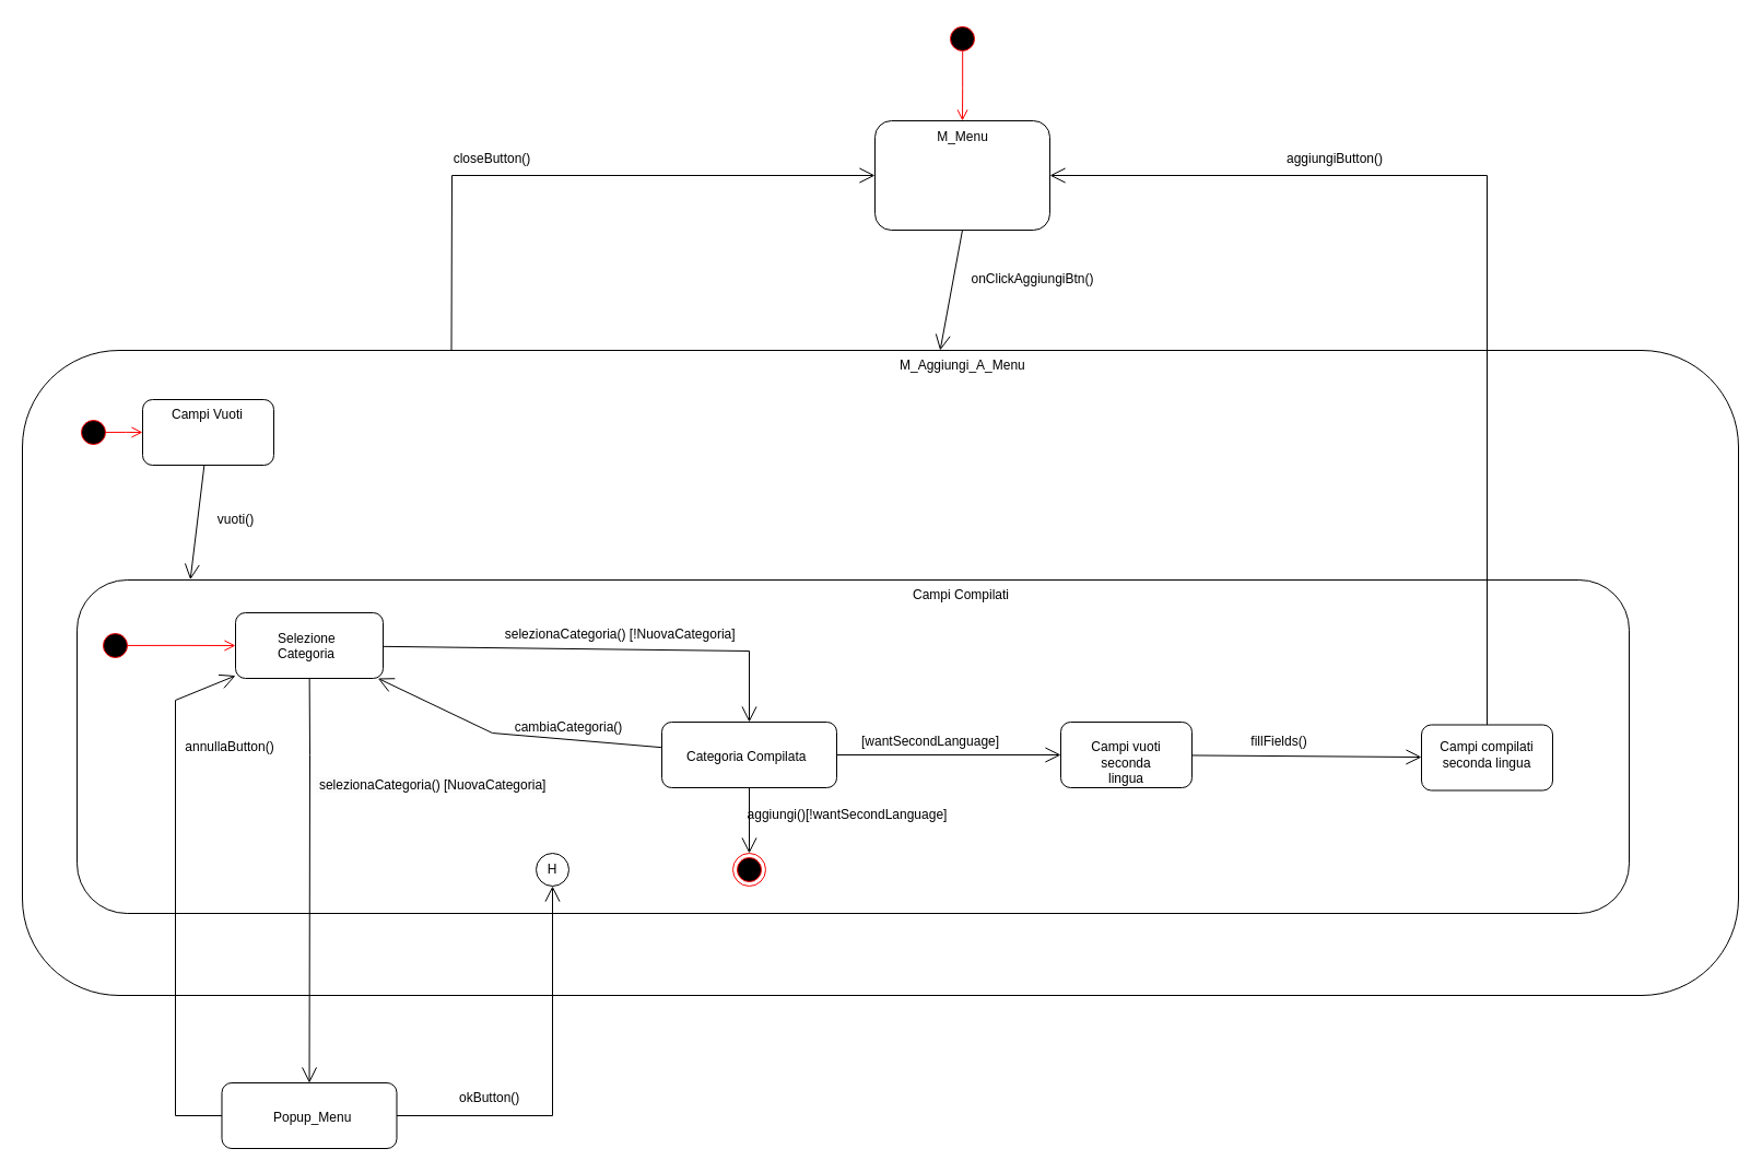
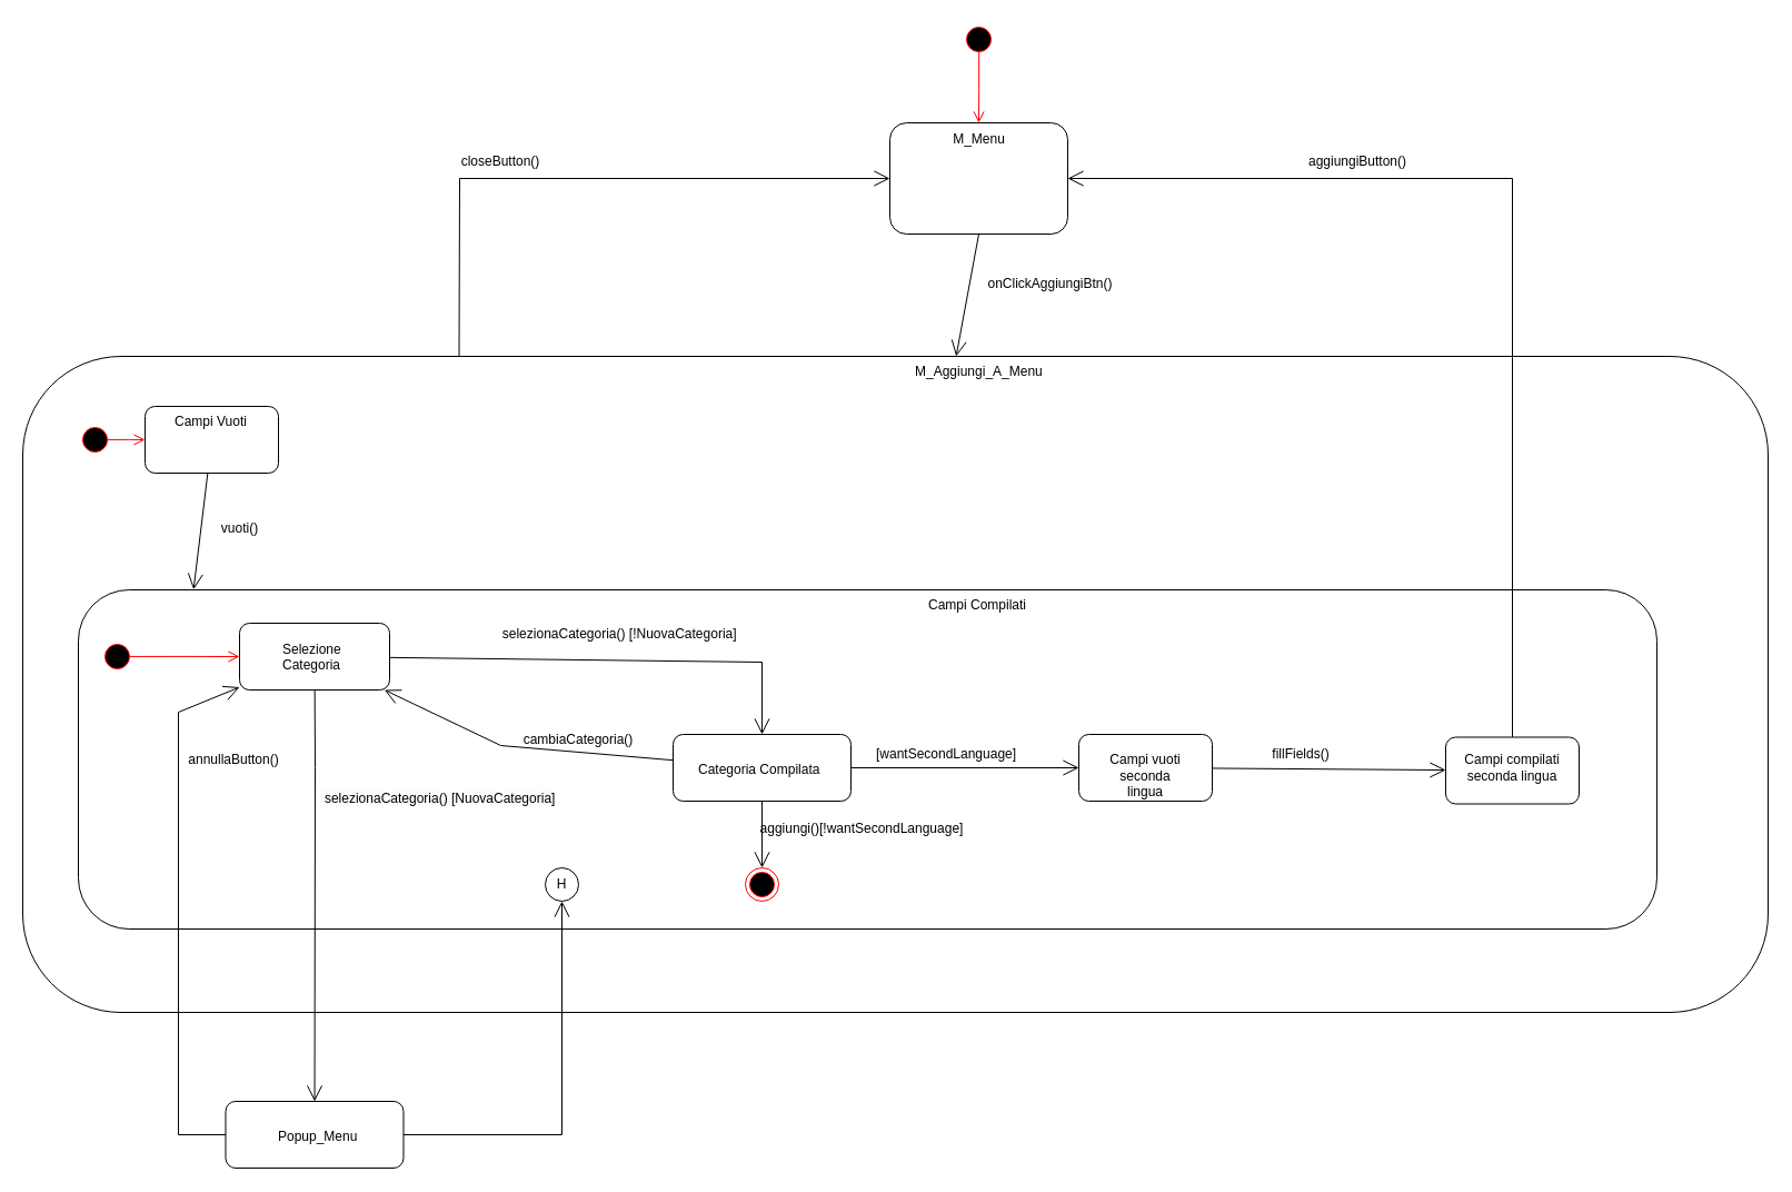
  <mxCell id="0" />
  <mxCell id="1" parent="0" />
  <mxCell id="2" value="" style="rounded=1;whiteSpace=wrap;html=1;" parent="1" vertex="1"><mxGeometry x="20" y="320" width="1570" height="590" as="geometry" /></mxCell>
  <mxCell id="3" value="" style="rounded=1;whiteSpace=wrap;html=1;" parent="1" vertex="1"><mxGeometry x="800" y="110" width="160" height="100" as="geometry" /></mxCell>
  <mxCell id="4" value="&lt;span style=&quot;&quot;&gt;M_Menu&lt;/span&gt;" style="text;html=1;align=center;verticalAlign=middle;resizable=0;points=[];autosize=1;strokeColor=none;fillColor=none;" parent="1" vertex="1"><mxGeometry x="845" y="110" width="70" height="30" as="geometry" /></mxCell>
  <mxCell id="5" value="" style="endArrow=open;endFill=1;endSize=12;html=1;rounded=0;exitX=0.5;exitY=1;exitDx=0;exitDy=0;" parent="1" source="3" target="2" edge="1"><mxGeometry width="160" relative="1" as="geometry"><mxPoint x="380" y="230" as="sourcePoint" /><mxPoint x="540" y="230" as="targetPoint" /></mxGeometry></mxCell>
  <mxCell id="6" value="onClickAggiungiBtn()" style="text;html=1;align=center;verticalAlign=middle;resizable=0;points=[];autosize=1;strokeColor=none;fillColor=none;" parent="1" vertex="1"><mxGeometry x="873.75" y="240" width="140" height="30" as="geometry" /></mxCell>
  <mxCell id="7" value="M_Aggiungi_A_Menu" style="text;whiteSpace=wrap;html=1;" parent="1" vertex="1"><mxGeometry x="821.25" y="320" width="117.5" height="30" as="geometry" /></mxCell>
  <mxCell id="8" value="" style="rounded=1;whiteSpace=wrap;html=1;" parent="1" vertex="1"><mxGeometry x="130" y="365" width="120" height="60" as="geometry" /></mxCell>
  <mxCell id="9" value="" style="ellipse;html=1;shape=startState;fillColor=#000000;strokeColor=#ff0000;" parent="1" vertex="1"><mxGeometry x="865" y="20" width="30" height="30" as="geometry" /></mxCell>
  <mxCell id="10" value="" style="edgeStyle=orthogonalEdgeStyle;html=1;verticalAlign=bottom;endArrow=open;endSize=8;strokeColor=#ff0000;rounded=0;exitX=0.506;exitY=0.869;exitDx=0;exitDy=0;exitPerimeter=0;" parent="1" source="9" edge="1" target="3"><mxGeometry relative="1" as="geometry"><mxPoint x="835" y="110" as="targetPoint" /></mxGeometry></mxCell>
  <mxCell id="11" value="" style="ellipse;html=1;shape=startState;fillColor=#000000;strokeColor=#ff0000;" parent="1" vertex="1"><mxGeometry x="70" y="380" width="30" height="30" as="geometry" /></mxCell>
  <mxCell id="12" value="" style="edgeStyle=orthogonalEdgeStyle;html=1;verticalAlign=bottom;endArrow=open;endSize=8;strokeColor=#ff0000;rounded=0;exitX=0.863;exitY=0.498;exitDx=0;exitDy=0;entryX=0;entryY=0.5;entryDx=0;entryDy=0;exitPerimeter=0;" parent="1" source="11" target="8" edge="1"><mxGeometry relative="1" as="geometry"><mxPoint x="85" y="470" as="targetPoint" /></mxGeometry></mxCell>
  <mxCell id="13" value="Campi Vuoti" style="text;whiteSpace=wrap;html=1;" parent="1" vertex="1"><mxGeometry x="155" y="365" width="70" height="25" as="geometry" /></mxCell>
  <mxCell id="14" value="" style="endArrow=open;endFill=1;endSize=12;html=1;rounded=0;entryX=0.073;entryY=-0.001;entryDx=0;entryDy=0;entryPerimeter=0;" parent="1" source="8" target="16" edge="1"><mxGeometry width="160" relative="1" as="geometry"><mxPoint x="390" y="230" as="sourcePoint" /><mxPoint x="322.5" y="395" as="targetPoint" /></mxGeometry></mxCell>
  <mxCell id="15" value="vuoti()" style="text;html=1;align=center;verticalAlign=middle;resizable=0;points=[];autosize=1;strokeColor=none;fillColor=none;" parent="1" vertex="1"><mxGeometry x="180" y="460" width="70" height="30" as="geometry" /></mxCell>
  <mxCell id="16" value="" style="rounded=1;whiteSpace=wrap;html=1;" parent="1" vertex="1"><mxGeometry x="70" y="530" width="1420" height="305" as="geometry" /></mxCell>
  <mxCell id="17" value="Campi Compilati" style="text;whiteSpace=wrap;html=1;" parent="1" vertex="1"><mxGeometry x="832.5" y="530" width="95" height="25" as="geometry" /></mxCell>
  <mxCell id="18" value="" style="ellipse;html=1;shape=startState;fillColor=#000000;strokeColor=#ff0000;" parent="1" vertex="1"><mxGeometry x="90" y="575" width="30" height="30" as="geometry" /></mxCell>
  <mxCell id="19" value="" style="edgeStyle=orthogonalEdgeStyle;html=1;verticalAlign=bottom;endArrow=open;endSize=8;strokeColor=#ff0000;rounded=0;exitX=0.863;exitY=0.498;exitDx=0;exitDy=0;exitPerimeter=0;" parent="1" source="18" edge="1" target="20"><mxGeometry relative="1" as="geometry"><mxPoint x="205" y="645" as="targetPoint" /></mxGeometry></mxCell>
  <mxCell id="20" value="" style="rounded=1;whiteSpace=wrap;html=1;" parent="1" vertex="1"><mxGeometry x="215" y="560" width="135" height="60" as="geometry" /></mxCell>
  <mxCell id="21" value="Selezione Categoria" style="text;whiteSpace=wrap;html=1;" parent="1" vertex="1"><mxGeometry x="252" y="570" width="61" height="25" as="geometry" /></mxCell>
  <mxCell id="22" value="" style="rounded=1;whiteSpace=wrap;html=1;" parent="1" vertex="1"><mxGeometry x="605" y="660" width="160" height="60" as="geometry" /></mxCell>
  <mxCell id="23" value="Categoria Compilata" style="text;whiteSpace=wrap;html=1;" parent="1" vertex="1"><mxGeometry x="626.25" y="677.5" width="117.5" height="25" as="geometry" /></mxCell>
  <mxCell id="24" value="" style="rounded=1;whiteSpace=wrap;html=1;" parent="1" vertex="1"><mxGeometry x="202.49" y="990" width="160" height="60" as="geometry" /></mxCell>
  <mxCell id="25" value="Popup_Menu" style="text;whiteSpace=wrap;html=1;" parent="1" vertex="1"><mxGeometry x="248.12" y="1007.5" width="68.75" height="25" as="geometry" /></mxCell>
  <mxCell id="26" value="" style="endArrow=open;endFill=1;endSize=12;html=1;rounded=0;exitX=1;exitY=0.5;exitDx=0;exitDy=0;" parent="1" source="24" target="39" edge="1"><mxGeometry width="160" relative="1" as="geometry"><mxPoint x="207.5" y="605" as="sourcePoint" /><mxPoint x="510" y="1010" as="targetPoint" /><Array as="points"><mxPoint x="505" y="1020" /></Array></mxGeometry></mxCell>
- <mxCell id="27" value="okButton()" style="text;whiteSpace=wrap;html=1;" parent="1" vertex="1"><mxGeometry x="417.5" y="990" width="57.5" height="25" as="geometry" /></mxCell>
  <mxCell id="28" value="" style="endArrow=open;endFill=1;endSize=12;html=1;rounded=0;" parent="1" target="24" edge="1" source="20"><mxGeometry width="160" relative="1" as="geometry"><mxPoint x="345" y="655" as="sourcePoint" /><mxPoint x="382.5" y="590" as="targetPoint" /><Array as="points"><mxPoint x="283" y="690" /></Array></mxGeometry></mxCell>
  <mxCell id="29" value="" style="endArrow=open;endFill=1;endSize=12;html=1;rounded=0;" parent="1" source="20" target="22" edge="1"><mxGeometry width="160" relative="1" as="geometry"><mxPoint x="225" y="630" as="sourcePoint" /><mxPoint x="385" y="630" as="targetPoint" /><Array as="points"><mxPoint x="685" y="595" /></Array></mxGeometry></mxCell>
- <mxCell id="30" value="&amp;nbsp;selezionaCategoria() [!NuovaCategoria]" style="text;html=1;align=center;verticalAlign=middle;resizable=0;points=[];autosize=1;strokeColor=none;fillColor=none;" parent="1" vertex="1"><mxGeometry x="445" y="565" width="240" height="30" as="geometry" /></mxCell>
+ <mxCell id="30" value="&amp;nbsp;selezionaCategoria() [!NuovaCategoria]" style="text;html=1;align=center;verticalAlign=middle;resizable=0;points=[];autosize=1;strokeColor=none;fillColor=none;" parent="1" vertex="1"><mxGeometry x="435" y="555" width="240" height="30" as="geometry" /></mxCell>
  <mxCell id="31" value="&#10;&lt;span style=&quot;color: rgb(0, 0, 0); font-family: Helvetica; font-size: 12px; font-style: normal; font-variant-ligatures: normal; font-variant-caps: normal; font-weight: 400; letter-spacing: normal; orphans: 2; text-align: center; text-indent: 0px; text-transform: none; widows: 2; word-spacing: 0px; -webkit-text-stroke-width: 0px; background-color: rgb(251, 251, 251); text-decoration-thickness: initial; text-decoration-style: initial; text-decoration-color: initial; float: none; display: inline !important;&quot;&gt;&amp;nbsp;selezionaCategoria() [NuovaCategoria]&lt;/span&gt;&#10;&#10;" style="text;html=1;strokeColor=none;fillColor=none;align=center;verticalAlign=middle;whiteSpace=wrap;rounded=0;" vertex="1" parent="1"><mxGeometry x="279" y="710" width="230" height="30" as="geometry" /></mxCell>
  <mxCell id="32" value="" style="endArrow=open;endFill=1;endSize=12;html=1;rounded=0;" edge="1" parent="1" source="22" target="43"><mxGeometry width="160" relative="1" as="geometry"><mxPoint x="1090" y="660" as="sourcePoint" /><mxPoint x="990" y="688.638" as="targetPoint" /></mxGeometry></mxCell>
  <mxCell id="33" value="" style="endArrow=open;endFill=1;endSize=12;html=1;rounded=0;" edge="1" parent="1" source="22" target="34"><mxGeometry width="160" relative="1" as="geometry"><mxPoint x="1090" y="660" as="sourcePoint" /><mxPoint x="1250" y="660" as="targetPoint" /></mxGeometry></mxCell>
  <mxCell id="34" value="" style="ellipse;html=1;shape=endState;fillColor=#000000;strokeColor=#ff0000;" vertex="1" parent="1"><mxGeometry x="670" y="780" width="30" height="30" as="geometry" /></mxCell>
  <mxCell id="35" value="aggiungi()[!wantSecondLanguage]" style="text;html=1;strokeColor=none;fillColor=none;align=center;verticalAlign=middle;whiteSpace=wrap;rounded=0;" vertex="1" parent="1"><mxGeometry x="680" y="730" width="190" height="30" as="geometry" /></mxCell>
  <mxCell id="36" value="[wantSecondLanguage]" style="text;html=1;strokeColor=none;fillColor=none;align=center;verticalAlign=middle;whiteSpace=wrap;rounded=0;" vertex="1" parent="1"><mxGeometry x="821.25" y="662.5" width="60" height="30" as="geometry" /></mxCell>
  <mxCell id="37" value="" style="rounded=1;whiteSpace=wrap;html=1;" vertex="1" parent="1"><mxGeometry x="1300" y="662.5" width="120" height="60" as="geometry" /></mxCell>
  <mxCell id="38" value="Campi compilati seconda lingua" style="text;html=1;strokeColor=none;fillColor=none;align=center;verticalAlign=middle;whiteSpace=wrap;rounded=0;" vertex="1" parent="1"><mxGeometry x="1310" y="675" width="100" height="30" as="geometry" /></mxCell>
  <mxCell id="39" value="" style="ellipse;whiteSpace=wrap;html=1;aspect=fixed;" vertex="1" parent="1"><mxGeometry x="490" y="780" width="30" height="30" as="geometry" /></mxCell>
  <mxCell id="40" value="H" style="text;html=1;strokeColor=none;fillColor=none;align=center;verticalAlign=middle;whiteSpace=wrap;rounded=0;" vertex="1" parent="1"><mxGeometry x="475" y="780" width="60" height="30" as="geometry" /></mxCell>
  <mxCell id="41" value="" style="endArrow=open;endFill=1;endSize=12;html=1;rounded=0;" edge="1" parent="1" source="22" target="20"><mxGeometry width="160" relative="1" as="geometry"><mxPoint x="550" y="780" as="sourcePoint" /><mxPoint x="710" y="780" as="targetPoint" /><Array as="points"><mxPoint x="450" y="670" /></Array></mxGeometry></mxCell>
  <mxCell id="42" value="cambiaCategoria()" style="text;html=1;strokeColor=none;fillColor=none;align=center;verticalAlign=middle;whiteSpace=wrap;rounded=0;" vertex="1" parent="1"><mxGeometry x="490" y="650" width="60" height="30" as="geometry" /></mxCell>
  <mxCell id="43" value="" style="rounded=1;whiteSpace=wrap;html=1;" vertex="1" parent="1"><mxGeometry x="970" y="660" width="120" height="60" as="geometry" /></mxCell>
  <mxCell id="44" value="&lt;br&gt;&lt;span style=&quot;color: rgb(0, 0, 0); font-family: Helvetica; font-size: 12px; font-style: normal; font-variant-ligatures: normal; font-variant-caps: normal; font-weight: 400; letter-spacing: normal; orphans: 2; text-align: center; text-indent: 0px; text-transform: none; widows: 2; word-spacing: 0px; -webkit-text-stroke-width: 0px; background-color: rgb(251, 251, 251); text-decoration-thickness: initial; text-decoration-style: initial; text-decoration-color: initial; float: none; display: inline !important;&quot;&gt;Campi vuoti seconda lingua&lt;/span&gt;&lt;br&gt;" style="text;html=1;strokeColor=none;fillColor=none;align=center;verticalAlign=middle;whiteSpace=wrap;rounded=0;" vertex="1" parent="1"><mxGeometry x="990" y="675" width="80" height="30" as="geometry" /></mxCell>
  <mxCell id="45" value="" style="endArrow=open;endFill=1;endSize=12;html=1;rounded=0;" edge="1" parent="1" source="43" target="37"><mxGeometry width="160" relative="1" as="geometry"><mxPoint x="840" y="750" as="sourcePoint" /><mxPoint x="1000" y="750" as="targetPoint" /></mxGeometry></mxCell>
  <mxCell id="46" value="fillFields()" style="text;html=1;strokeColor=none;fillColor=none;align=center;verticalAlign=middle;whiteSpace=wrap;rounded=0;" vertex="1" parent="1"><mxGeometry x="1140" y="662.5" width="60" height="30" as="geometry" /></mxCell>
  <mxCell id="47" value="" style="endArrow=open;endFill=1;endSize=12;html=1;rounded=0;" edge="1" parent="1" source="24" target="20"><mxGeometry width="160" relative="1" as="geometry"><mxPoint x="330" y="760" as="sourcePoint" /><mxPoint x="490" y="760" as="targetPoint" /><Array as="points"><mxPoint x="160" y="1020" /><mxPoint x="160" y="640" /></Array></mxGeometry></mxCell>
  <mxCell id="48" value="annullaButton()" style="text;html=1;strokeColor=none;fillColor=none;align=center;verticalAlign=middle;whiteSpace=wrap;rounded=0;" vertex="1" parent="1"><mxGeometry x="180" y="667.5" width="60" height="30" as="geometry" /></mxCell>
  <mxCell id="49" value="" style="endArrow=open;endFill=1;endSize=12;html=1;rounded=0;" edge="1" parent="1" source="37" target="3"><mxGeometry width="160" relative="1" as="geometry"><mxPoint x="910" y="410" as="sourcePoint" /><mxPoint x="1070" y="410" as="targetPoint" /><Array as="points"><mxPoint x="1360" y="160" /></Array></mxGeometry></mxCell>
  <mxCell id="50" value="aggiungiButton()" style="text;html=1;strokeColor=none;fillColor=none;align=center;verticalAlign=middle;whiteSpace=wrap;rounded=0;" vertex="1" parent="1"><mxGeometry x="1191" y="130" width="60" height="30" as="geometry" /></mxCell>
  <mxCell id="51" value="" style="endArrow=open;endFill=1;endSize=12;html=1;rounded=0;exitX=0.25;exitY=0;exitDx=0;exitDy=0;" edge="1" parent="1" source="2" target="3"><mxGeometry width="160" relative="1" as="geometry"><mxPoint x="910" y="410" as="sourcePoint" /><mxPoint x="1070" y="410" as="targetPoint" /><Array as="points"><mxPoint x="413" y="160" /></Array></mxGeometry></mxCell>
  <mxCell id="52" value="closeButton()" style="text;html=1;strokeColor=none;fillColor=none;align=center;verticalAlign=middle;whiteSpace=wrap;rounded=0;" vertex="1" parent="1"><mxGeometry x="420" y="130" width="60" height="30" as="geometry" /></mxCell>
